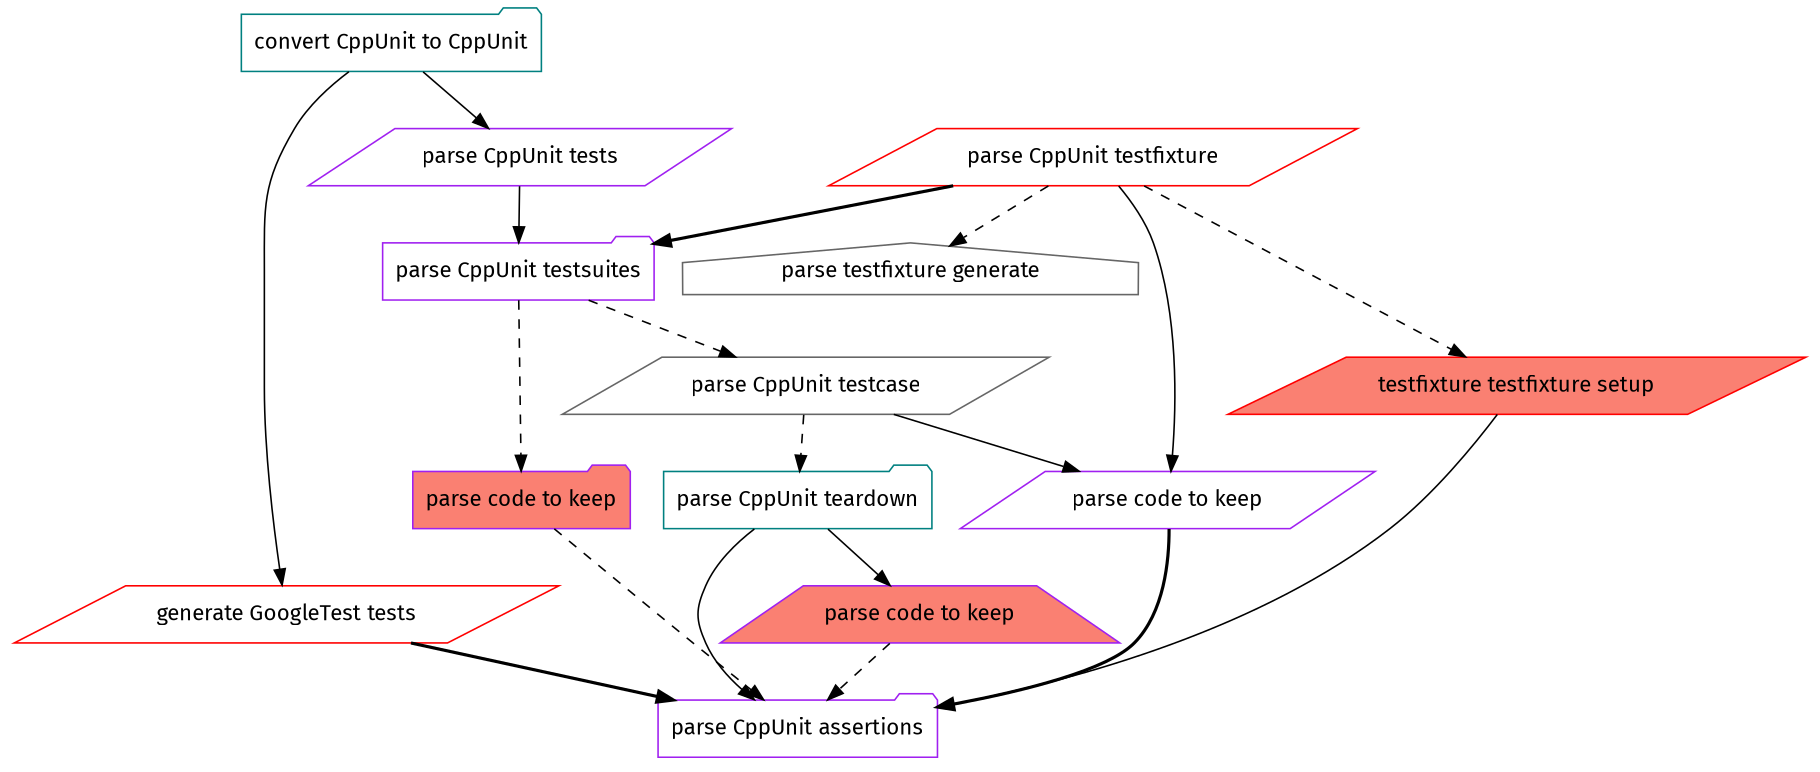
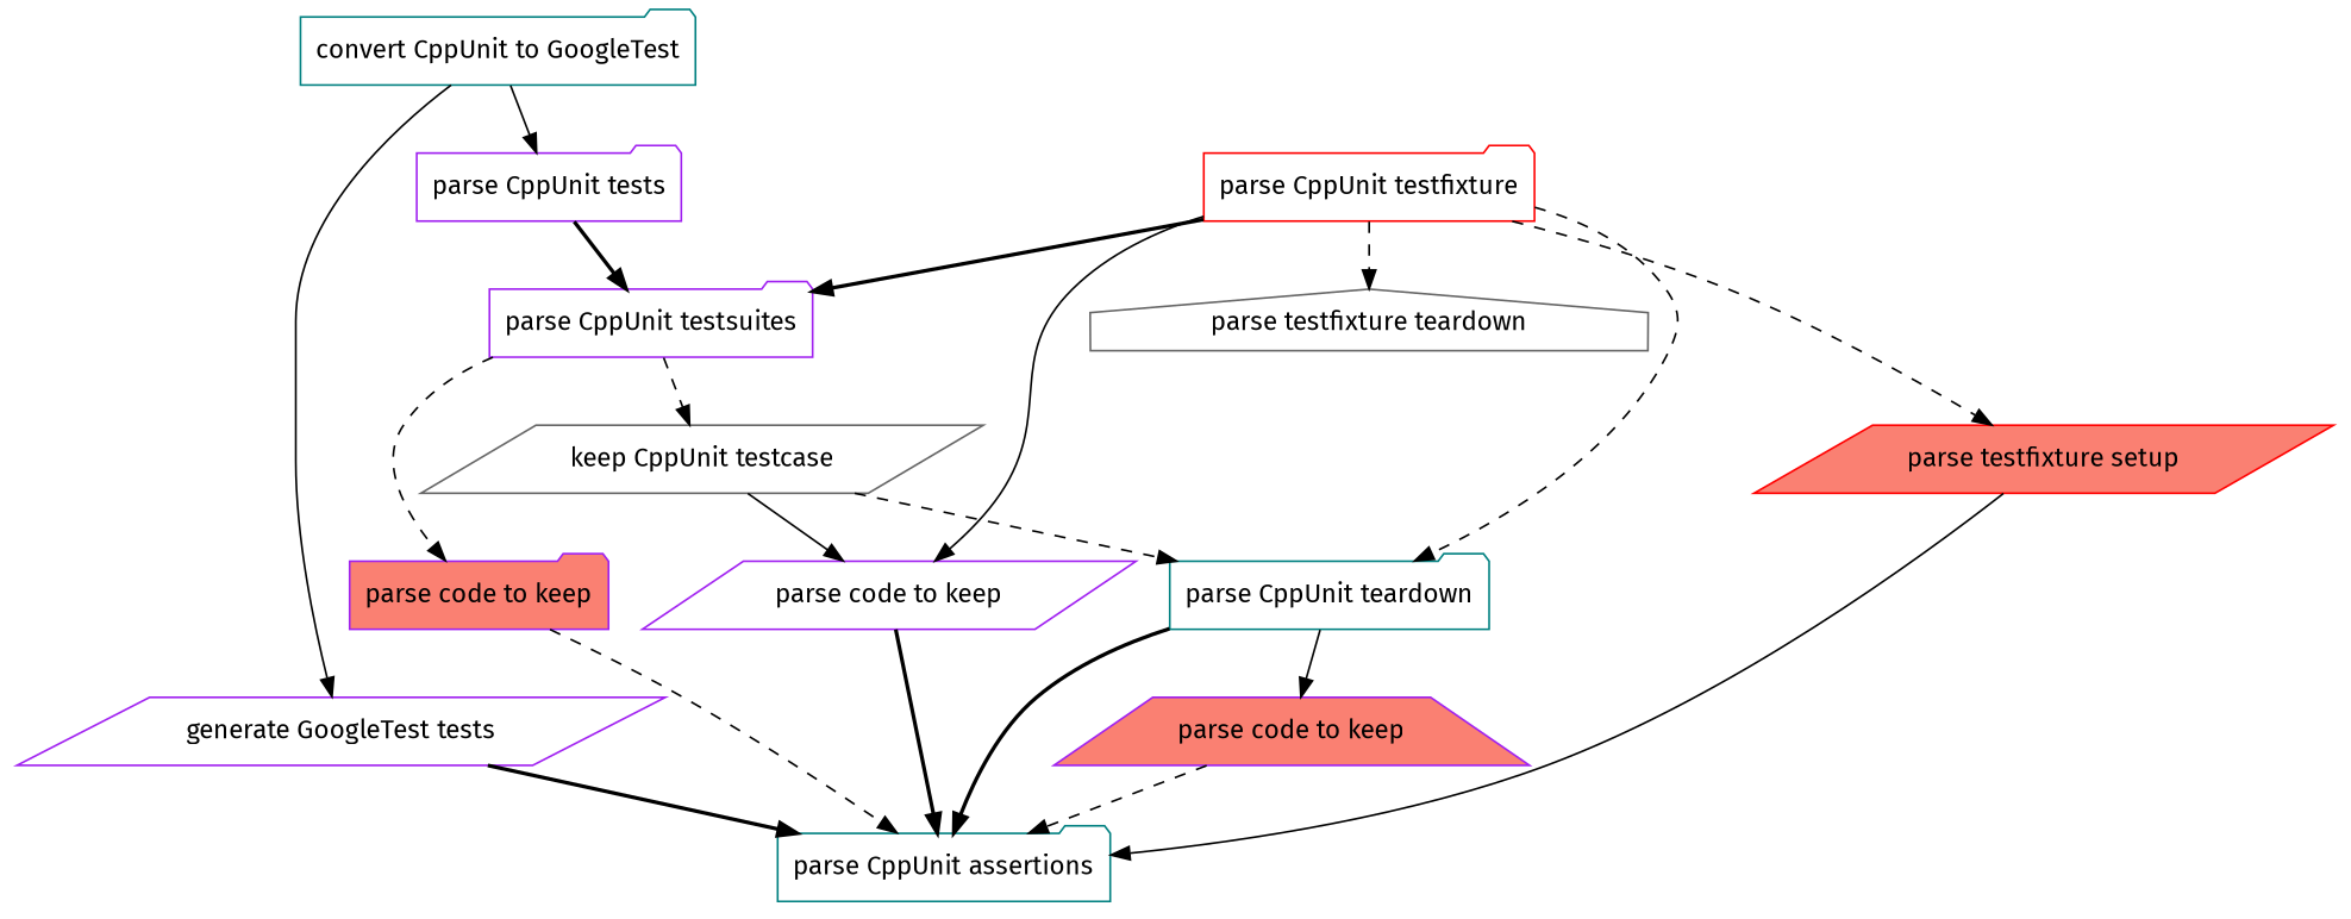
  digraph {
    fontname="Fira Sans"
    node [color=purple fillcolor=white fontname="Fira Sans" shape=folder style=filled]
    edge [fontname="Fira Sans" style=solid]
-   n1 [color=teal label="convert CppUnit to CppUnit"]
-   n2 [label="parse CppUnit tests" shape=parallelogram]
-   n3 [color=red label="generate GoogleTest tests" shape=parallelogram]
+   n1 [color=teal label="convert CppUnit to GoogleTest"]
+   n2 [label="parse CppUnit tests"]
+   n3 [label="generate GoogleTest tests" shape=parallelogram]
    n4 [label="parse CppUnit testsuites"]
-   n5 [label="parse CppUnit assertions"]
-   n6 [color=gray40 label="parse CppUnit testcase" shape=parallelogram]
+   n5 [color=teal label="parse CppUnit assertions"]
+   n6 [color=gray40 label="keep CppUnit testcase" shape=parallelogram]
    n7 [fillcolor=salmon label="parse code to keep"]
    n8 [color=teal label="parse CppUnit teardown"]
    n9 [label="parse code to keep" shape=parallelogram]
-   n10 [color=red label="parse CppUnit testfixture" shape=parallelogram]
-   n11 [color=red fillcolor=salmon label="testfixture testfixture setup" shape=parallelogram]
-   n12 [color=gray40 label="parse testfixture generate" shape=house]
+   n10 [color=red label="parse CppUnit testfixture"]
+   n11 [color=red fillcolor=salmon label="parse testfixture setup" shape=parallelogram]
+   n12 [color=gray40 label="parse testfixture teardown" shape=house]
    n13 [fillcolor=salmon label="parse code to keep" shape=trapezium]
    n1 -> n2
    n1 -> n3
-   n2 -> n4
+   n2 -> n4 [style=bold]
    n3 -> n5 [style=bold]
    n4 -> n6 [style=dashed]
    n4 -> n7 [style=dashed]
    n6 -> n8 [style=dashed]
    n6 -> n9
    n7 -> n5 [style=dashed]
-   n8 -> n5
+   n8 -> n5 [style=bold]
    n8 -> n13
    n9 -> n5 [style=bold]
    n10 -> n4 [style=bold]
+   n10 -> n8 [style=dashed]
    n10 -> n9
    n10 -> n11 [style=dashed]
    n10 -> n12 [style=dashed]
    n11 -> n5
    n13 -> n5 [style=dashed]
  }
